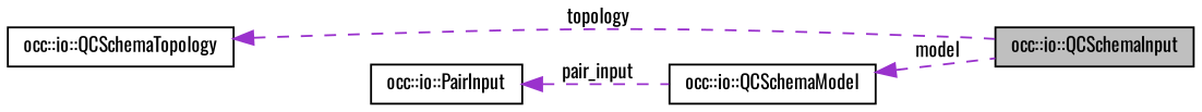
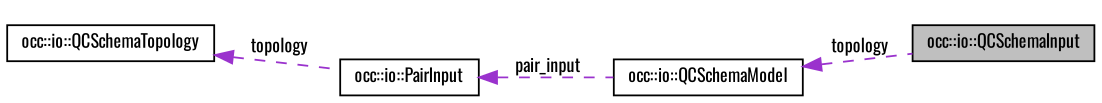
  digraph {
    fontname=Oswald
    rankdir=LR
    node [color=black fontname=Oswald fontsize=10 shape=record]
    edge [color=darkorchid3 dir=back fontname=Oswald fontsize=10 labelfontname=Helvetica labelfontsize=10 style=dashed]
    n1 [fillcolor=grey75 fontcolor=black height=0.2 label="occ::io::QCSchemaInput" style=filled width=0.4]
    n2 [height=0.2 label="occ::io::PairInput" width=0.4]
    n3 [height=0.2 label="occ::io::QCSchemaModel" width=0.4]
    n4 [height=0.2 label="occ::io::QCSchemaTopology" width=0.4]
    n2 -> n3 [label=" pair_input"]
-   n3 -> n1 [label=" model"]
-   n4 -> n1 [label=" topology"]
+   n3 -> n1 [label=" topology"]
+   n4 -> n2 [label=" topology"]
  }
